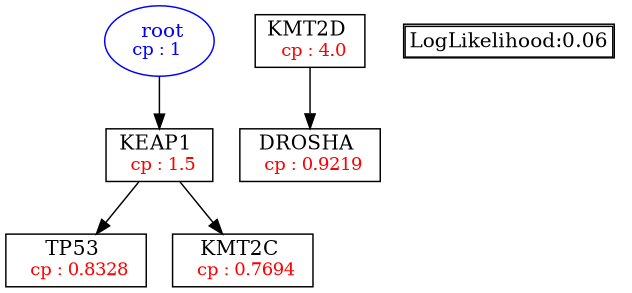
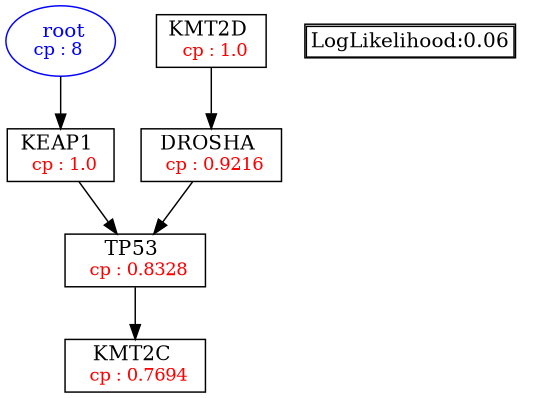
  digraph {
    fontsize=10
    node [shape=box]
-   n1 [color=Blue label=<<font color='Blue'> root</font><br/><font color='Blue' POINT-SIZE='12'>cp : 1 </font>> shape=oval]
-   n2 [label=<KEAP1 <br/> <font color='Red' POINT-SIZE='12'> cp : 1.5 </font>>]
+   n1 [color=Blue label=<<font color='Blue'> root</font><br/><font color='Blue' POINT-SIZE='12'>cp : 8 </font>> shape=oval]
+   n2 [label=<KEAP1 <br/> <font color='Red' POINT-SIZE='12'> cp : 1.0 </font>>]
    n3 [label=<TP53 <br/> <font color='Red' POINT-SIZE='12'> cp : 0.8328 </font>>]
-   n4 [label=<KMT2D <br/> <font color='Red' POINT-SIZE='12'> cp : 4.0 </font>>]
-   n5 [label=<DROSHA <br/> <font color='Red' POINT-SIZE='12'> cp : 0.9219 </font>>]
+   n4 [label=<KMT2D <br/> <font color='Red' POINT-SIZE='12'> cp : 1.0 </font>>]
+   n5 [label=<DROSHA <br/> <font color='Red' POINT-SIZE='12'> cp : 0.9216 </font>>]
    n6 [label=<KMT2C <br/> <font color='Red' POINT-SIZE='12'> cp : 0.7694 </font>>]
    n7 [label=<<TABLE BORDER="1" CELLBORDER="1" CELLSPACING="0" >     <TR><TD ALIGN="LEFT">LogLikelihood:0.06</TD></TR>     </TABLE>> shape=plaintext]
    n1 -> n2
    n2 -> n3
-   n2 -> n6
+   n3 -> n6
    n4 -> n5
+   n5 -> n3
  }
